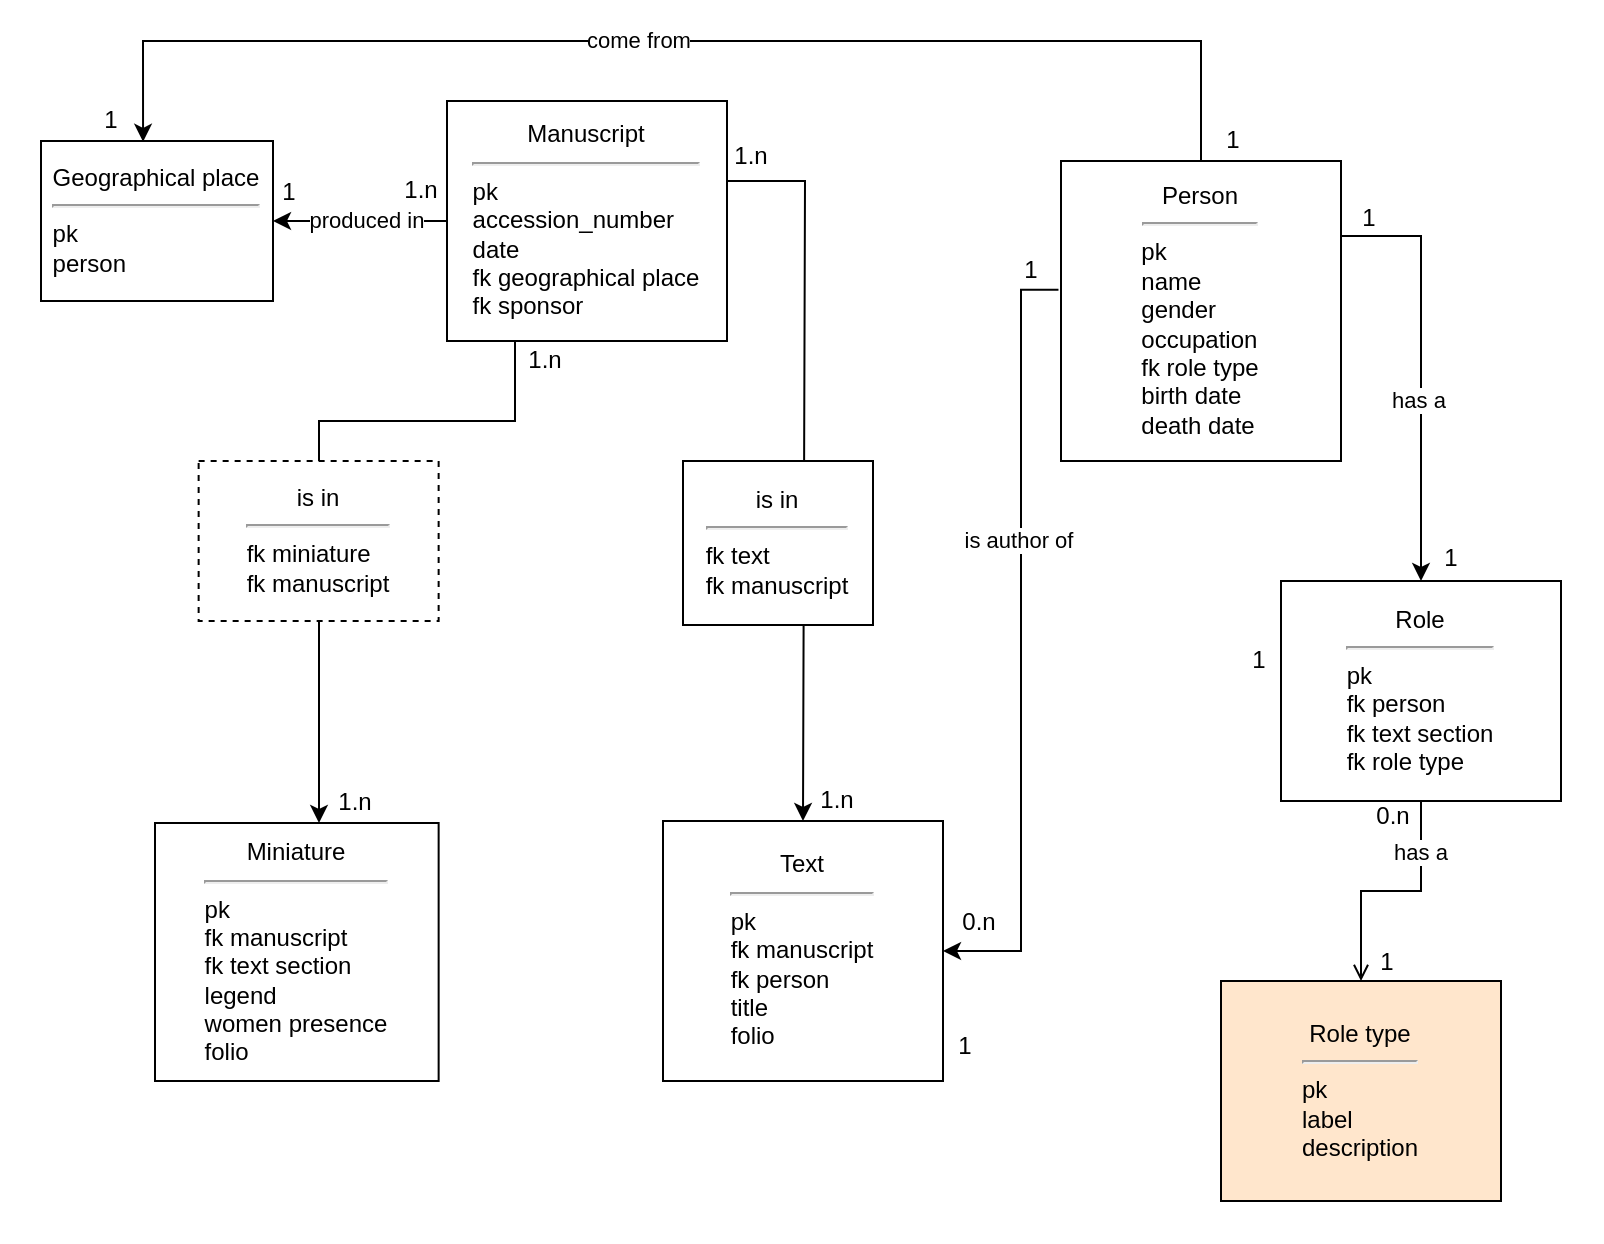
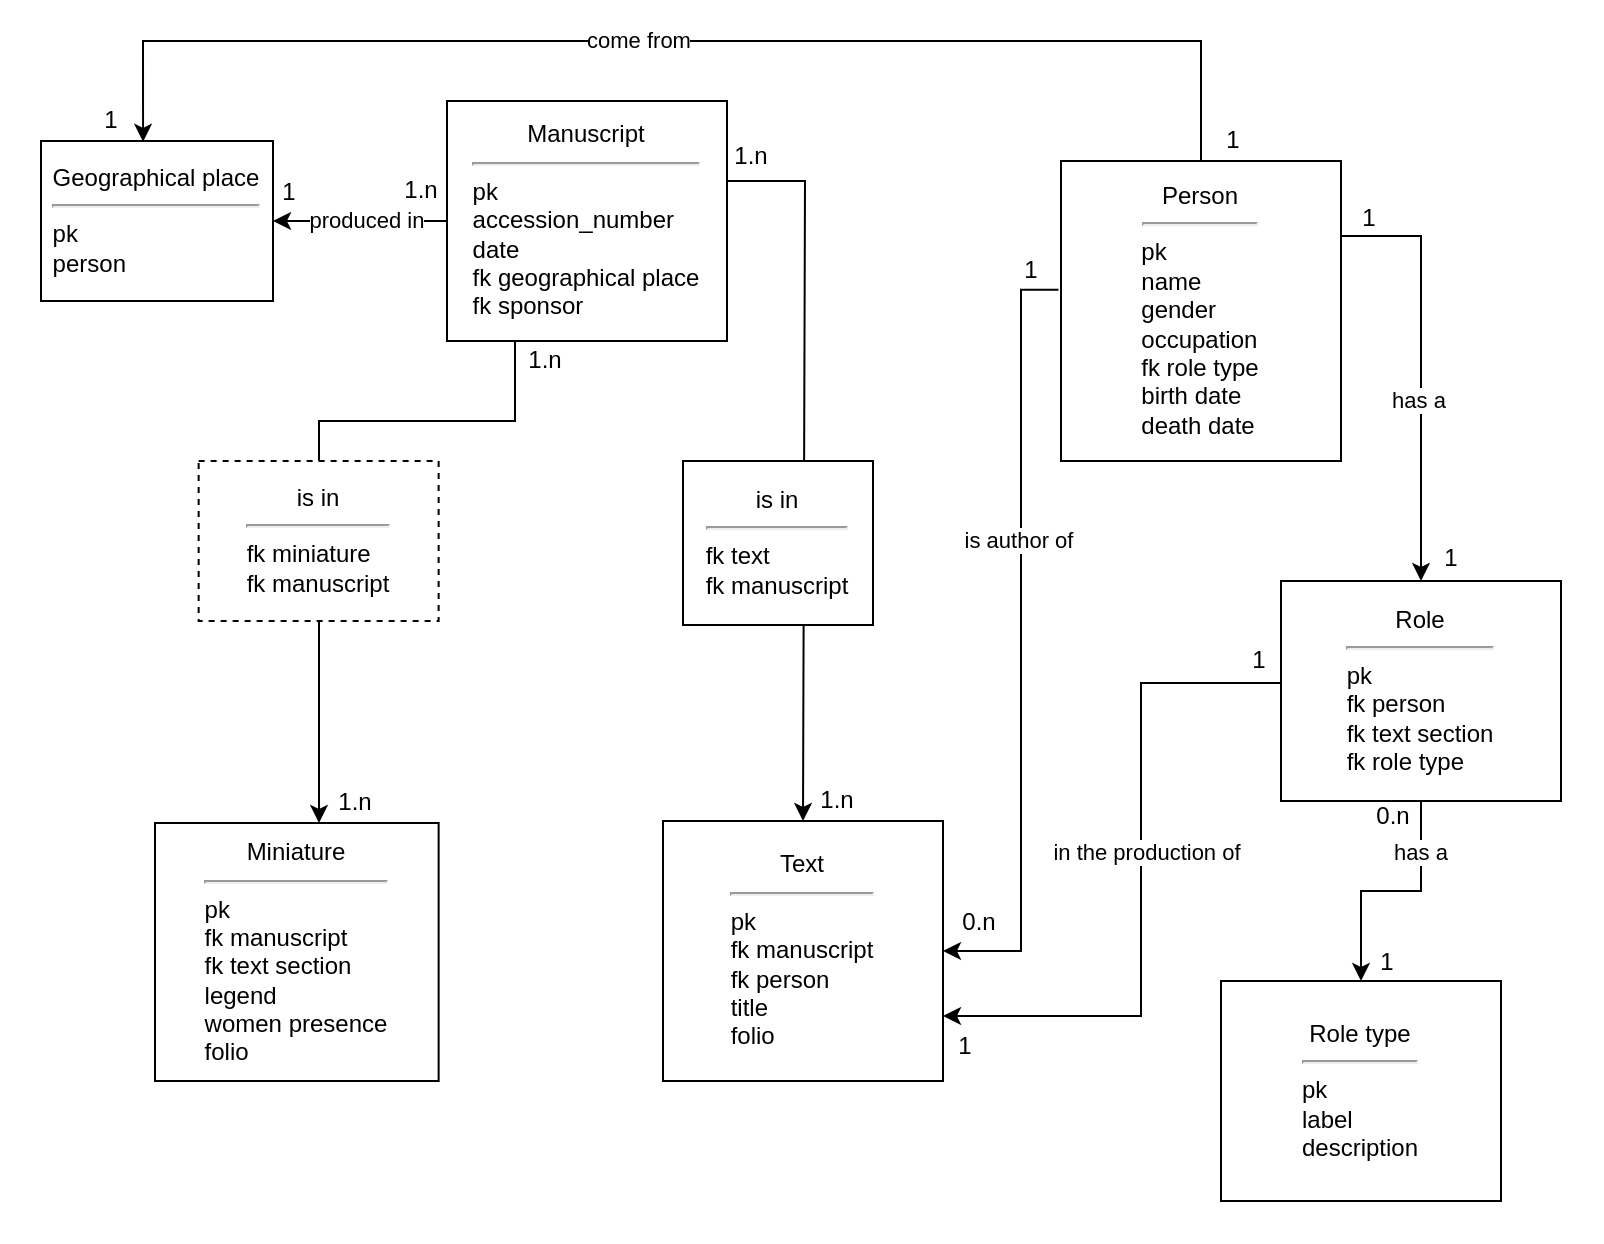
  <mxCell id="0" />
  <mxCell id="1" parent="0" />
  <mxCell id="2" style="edgeStyle=orthogonalEdgeStyle;rounded=0;orthogonalLoop=1;jettySize=auto;html=1;" parent="1" source="6" target="12" edge="1"><mxGeometry relative="1" as="geometry"><Array as="points"><mxPoint x="257" y="210" /><mxPoint x="159" y="210" /></Array></mxGeometry></mxCell>
  <mxCell id="3" style="edgeStyle=orthogonalEdgeStyle;rounded=0;orthogonalLoop=1;jettySize=auto;html=1;entryX=0.5;entryY=0;entryDx=0;entryDy=0;" parent="1" source="6" target="13" edge="1"><mxGeometry relative="1" as="geometry"><Array as="points"><mxPoint x="402" y="90" /></Array></mxGeometry></mxCell>
  <mxCell id="4" style="edgeStyle=orthogonalEdgeStyle;rounded=0;orthogonalLoop=1;jettySize=auto;html=1;exitX=0;exitY=0.5;exitDx=0;exitDy=0;entryX=1;entryY=0.5;entryDx=0;entryDy=0;" edge="1" parent="1" source="6" target="14"><mxGeometry relative="1" as="geometry" /></mxCell>
  <mxCell id="5" value="produced in" style="edgeLabel;html=1;align=center;verticalAlign=middle;resizable=0;points=[];" vertex="1" connectable="0" parent="4"><mxGeometry x="0.032" y="2" relative="1" as="geometry"><mxPoint x="4" y="-3" as="offset" /></mxGeometry></mxCell>
  <mxCell id="6" value="&lt;div&gt;Manuscript&lt;/div&gt;&lt;div&gt;&lt;hr&gt;&lt;/div&gt;&lt;div align=&quot;left&quot;&gt;pk&lt;/div&gt;&lt;div align=&quot;left&quot;&gt;accession_number&lt;/div&gt;&lt;div align=&quot;left&quot;&gt;date&lt;/div&gt;&lt;div align=&quot;left&quot;&gt;fk geographical place&lt;/div&gt;&lt;div align=&quot;left&quot;&gt;fk sponsor&lt;br&gt;&lt;/div&gt;" style="rounded=0;whiteSpace=wrap;html=1;" parent="1" vertex="1"><mxGeometry x="223" y="50" width="140" height="120" as="geometry" /></mxCell>
- <mxCell id="9" style="edgeStyle=orthogonalEdgeStyle;rounded=0;orthogonalLoop=1;jettySize=auto;html=1;exitX=0.5;exitY=1;exitDx=0;exitDy=0;entryX=0.5;entryY=0;entryDx=0;entryDy=0;endArrow=open;" edge="1" parent="1" source="11" target="25"><mxGeometry relative="1" as="geometry" /></mxCell>
+ <mxCell id="7" style="edgeStyle=orthogonalEdgeStyle;rounded=0;orthogonalLoop=1;jettySize=auto;html=1;exitX=0;exitY=0.5;exitDx=0;exitDy=0;entryX=1;entryY=0.75;entryDx=0;entryDy=0;" edge="1" parent="1" source="11" target="13"><mxGeometry relative="1" as="geometry"><Array as="points"><mxPoint x="570" y="341" /><mxPoint x="570" y="507" /></Array></mxGeometry></mxCell>
+ <mxCell id="8" value="in the production of" style="edgeLabel;html=1;align=center;verticalAlign=middle;resizable=0;points=[];" vertex="1" connectable="0" parent="7"><mxGeometry x="-0.072" y="2" relative="1" as="geometry"><mxPoint as="offset" /></mxGeometry></mxCell>
+ <mxCell id="9" style="edgeStyle=orthogonalEdgeStyle;rounded=0;orthogonalLoop=1;jettySize=auto;html=1;exitX=0.5;exitY=1;exitDx=0;exitDy=0;entryX=0.5;entryY=0;entryDx=0;entryDy=0;" edge="1" parent="1" source="11" target="25"><mxGeometry relative="1" as="geometry" /></mxCell>
  <mxCell id="10" value="has a" style="edgeLabel;html=1;align=center;verticalAlign=middle;resizable=0;points=[];" vertex="1" connectable="0" parent="9"><mxGeometry x="-0.591" y="3" relative="1" as="geometry"><mxPoint x="-4" as="offset" /></mxGeometry></mxCell>
  <mxCell id="11" value="&lt;div&gt;Role&lt;br&gt;&lt;/div&gt;&lt;div&gt;&lt;hr&gt;&lt;/div&gt;&lt;div align=&quot;left&quot;&gt;pk&lt;/div&gt;&lt;div align=&quot;left&quot;&gt;fk person&lt;/div&gt;&lt;div align=&quot;left&quot;&gt;fk text section&lt;/div&gt;&lt;div align=&quot;left&quot;&gt;fk role type&lt;br&gt;&lt;/div&gt;" style="rounded=0;whiteSpace=wrap;html=1;" parent="1" vertex="1"><mxGeometry x="640" y="290" width="140" height="110" as="geometry" /></mxCell>
  <mxCell id="12" value="&lt;div&gt;Miniature&lt;br&gt;&lt;/div&gt;&lt;div&gt;&lt;hr&gt;&lt;/div&gt;&lt;div align=&quot;left&quot;&gt;pk&lt;/div&gt;&lt;div align=&quot;left&quot;&gt;fk manuscript&lt;/div&gt;&lt;div align=&quot;left&quot;&gt;fk text section&lt;br&gt;&lt;/div&gt;&lt;div align=&quot;left&quot;&gt;legend&lt;/div&gt;&lt;div align=&quot;left&quot;&gt;women presence&lt;/div&gt;&lt;div align=&quot;left&quot;&gt;folio&lt;br&gt;&lt;/div&gt;" style="rounded=0;whiteSpace=wrap;html=1;" parent="1" vertex="1"><mxGeometry x="77" y="411" width="141.82" height="129" as="geometry" /></mxCell>
  <mxCell id="13" value="&lt;div align=&quot;center&quot;&gt;Text&lt;/div&gt;&lt;div align=&quot;center&quot;&gt;&lt;hr&gt;&lt;/div&gt;&lt;div align=&quot;left&quot;&gt;pk&lt;/div&gt;&lt;div align=&quot;left&quot;&gt;fk manuscript&lt;br&gt;&lt;/div&gt;&lt;div align=&quot;left&quot;&gt;fk person&lt;br&gt;&lt;/div&gt;&lt;div align=&quot;left&quot;&gt;title&lt;/div&gt;&lt;div align=&quot;left&quot;&gt;folio&lt;/div&gt;" style="rounded=0;whiteSpace=wrap;html=1;align=center;" parent="1" vertex="1"><mxGeometry x="331" y="410" width="140" height="130" as="geometry" /></mxCell>
  <mxCell id="14" value="&lt;div&gt;Geographical place&lt;br&gt;&lt;/div&gt;&lt;div&gt;&lt;hr&gt;&lt;/div&gt;&lt;div align=&quot;left&quot;&gt;pk&lt;/div&gt;&lt;div align=&quot;left&quot;&gt;person&lt;br&gt;&lt;/div&gt;" style="rounded=0;whiteSpace=wrap;html=1;" parent="1" vertex="1"><mxGeometry x="20" y="70" width="116" height="80" as="geometry" /></mxCell>
  <mxCell id="15" style="edgeStyle=orthogonalEdgeStyle;rounded=0;orthogonalLoop=1;jettySize=auto;html=1;exitX=-0.009;exitY=0.429;exitDx=0;exitDy=0;entryX=1;entryY=0.5;entryDx=0;entryDy=0;exitPerimeter=0;" edge="1" parent="1" source="28" target="13"><mxGeometry relative="1" as="geometry"><mxPoint x="515.75" y="222" as="sourcePoint" /><Array as="points"><mxPoint x="510" y="144" /><mxPoint x="510" y="475" /></Array></mxGeometry></mxCell>
  <mxCell id="16" value="is author of" style="edgeLabel;html=1;align=center;verticalAlign=middle;resizable=0;points=[];" vertex="1" connectable="0" parent="15"><mxGeometry x="-0.339" y="-2" relative="1" as="geometry"><mxPoint y="16" as="offset" /></mxGeometry></mxCell>
  <mxCell id="17" style="edgeStyle=orthogonalEdgeStyle;rounded=0;orthogonalLoop=1;jettySize=auto;html=1;exitX=1;exitY=0.25;exitDx=0;exitDy=0;entryX=0.5;entryY=0;entryDx=0;entryDy=0;" edge="1" parent="1" source="28" target="11"><mxGeometry relative="1" as="geometry"><mxPoint x="587.25" y="222" as="sourcePoint" /></mxGeometry></mxCell>
  <mxCell id="18" value="has a" style="edgeLabel;html=1;align=center;verticalAlign=middle;resizable=0;points=[];" vertex="1" connectable="0" parent="17"><mxGeometry x="0.125" y="3" relative="1" as="geometry"><mxPoint x="-5" y="2" as="offset" /></mxGeometry></mxCell>
  <mxCell id="19" value="&lt;div&gt;is in&lt;br&gt;&lt;/div&gt;&lt;div&gt;&lt;hr&gt;&lt;/div&gt;&lt;div align=&quot;left&quot;&gt;fk miniature&lt;br&gt;&lt;/div&gt;&lt;div align=&quot;left&quot;&gt;fk manuscript&lt;br&gt;&lt;/div&gt;" style="rounded=0;whiteSpace=wrap;html=1;dashed=1;" parent="1" vertex="1"><mxGeometry x="98.82" y="230" width="120" height="80" as="geometry" /></mxCell>
  <mxCell id="20" value="&lt;div&gt;is in&lt;br&gt;&lt;/div&gt;&lt;div&gt;&lt;hr&gt;&lt;/div&gt;&lt;div align=&quot;left&quot;&gt;fk text&lt;/div&gt;&lt;div align=&quot;left&quot;&gt;fk manuscript&lt;br&gt;&lt;/div&gt;" style="rounded=0;whiteSpace=wrap;html=1;" parent="1" vertex="1"><mxGeometry x="341" y="230" width="95" height="82" as="geometry" /></mxCell>
  <mxCell id="21" value="1.n" style="text;html=1;align=center;verticalAlign=middle;resizable=0;points=[];autosize=1;strokeColor=none;fillColor=none;" parent="1" vertex="1"><mxGeometry x="157" y="386" width="40" height="30" as="geometry" /></mxCell>
  <mxCell id="22" value="1.n" style="text;html=1;align=center;verticalAlign=middle;resizable=0;points=[];autosize=1;strokeColor=none;fillColor=none;" parent="1" vertex="1"><mxGeometry x="252" y="165" width="40" height="30" as="geometry" /></mxCell>
  <mxCell id="23" value="1.n" style="text;html=1;align=center;verticalAlign=middle;resizable=0;points=[];autosize=1;strokeColor=none;fillColor=none;" parent="1" vertex="1"><mxGeometry x="355" y="63" width="40" height="30" as="geometry" /></mxCell>
  <mxCell id="24" value="1.n" style="text;html=1;align=center;verticalAlign=middle;resizable=0;points=[];autosize=1;strokeColor=none;fillColor=none;" parent="1" vertex="1"><mxGeometry x="398" y="385" width="40" height="30" as="geometry" /></mxCell>
- <mxCell id="25" value="&lt;div&gt;Role type&lt;br&gt;&lt;/div&gt;&lt;div&gt;&lt;hr&gt;&lt;/div&gt;&lt;div align=&quot;left&quot;&gt;pk&lt;br&gt;&lt;/div&gt;&lt;div align=&quot;left&quot;&gt;label&lt;/div&gt;&lt;div align=&quot;left&quot;&gt;description&lt;br&gt;&lt;/div&gt;" style="rounded=0;whiteSpace=wrap;html=1;fillColor=#ffe6cc;" vertex="1" parent="1"><mxGeometry x="610" y="490" width="140" height="110" as="geometry" /></mxCell>
+ <mxCell id="25" value="&lt;div&gt;Role type&lt;br&gt;&lt;/div&gt;&lt;div&gt;&lt;hr&gt;&lt;/div&gt;&lt;div align=&quot;left&quot;&gt;pk&lt;br&gt;&lt;/div&gt;&lt;div align=&quot;left&quot;&gt;label&lt;/div&gt;&lt;div align=&quot;left&quot;&gt;description&lt;br&gt;&lt;/div&gt;" style="rounded=0;whiteSpace=wrap;html=1;" vertex="1" parent="1"><mxGeometry x="610" y="490" width="140" height="110" as="geometry" /></mxCell>
  <mxCell id="26" style="edgeStyle=orthogonalEdgeStyle;rounded=0;orthogonalLoop=1;jettySize=auto;html=1;exitX=0.5;exitY=0;exitDx=0;exitDy=0;entryX=0.44;entryY=0.005;entryDx=0;entryDy=0;entryPerimeter=0;" edge="1" parent="1" source="28" target="14"><mxGeometry relative="1" as="geometry"><Array as="points"><mxPoint x="600" y="20" /><mxPoint x="71" y="20" /></Array></mxGeometry></mxCell>
  <mxCell id="27" value="come from" style="edgeLabel;html=1;align=center;verticalAlign=middle;resizable=0;points=[];" vertex="1" connectable="0" parent="26"><mxGeometry x="0.073" y="1" relative="1" as="geometry"><mxPoint x="1" y="-2" as="offset" /></mxGeometry></mxCell>
  <mxCell id="28" value="&lt;div align=&quot;center&quot;&gt;Person&lt;br&gt;&lt;/div&gt;&lt;div align=&quot;center&quot;&gt;&lt;hr&gt;&lt;/div&gt;&lt;div align=&quot;left&quot;&gt;pk&lt;/div&gt;&lt;div align=&quot;left&quot;&gt;name&lt;/div&gt;&lt;div align=&quot;left&quot;&gt;gender&lt;/div&gt;&lt;div align=&quot;left&quot;&gt;occupation&lt;/div&gt;&lt;div align=&quot;left&quot;&gt;fk role type&lt;/div&gt;&lt;div align=&quot;left&quot;&gt;birth date&lt;/div&gt;&lt;div align=&quot;left&quot;&gt;death date&lt;br&gt;&lt;/div&gt;" style="rounded=0;whiteSpace=wrap;html=1;align=center;" vertex="1" parent="1"><mxGeometry x="530" y="80" width="140" height="150" as="geometry" /></mxCell>
  <mxCell id="29" value="1" style="text;html=1;align=center;verticalAlign=middle;resizable=0;points=[];autosize=1;strokeColor=none;fillColor=none;" vertex="1" parent="1"><mxGeometry x="500" y="120" width="30" height="30" as="geometry" /></mxCell>
  <mxCell id="30" value="0.n" style="text;html=1;align=center;verticalAlign=middle;resizable=0;points=[];autosize=1;strokeColor=none;fillColor=none;" vertex="1" parent="1"><mxGeometry x="469" y="446" width="40" height="30" as="geometry" /></mxCell>
  <mxCell id="31" value="1" style="text;html=1;align=center;verticalAlign=middle;resizable=0;points=[];autosize=1;strokeColor=none;fillColor=none;" vertex="1" parent="1"><mxGeometry x="614" y="315" width="30" height="30" as="geometry" /></mxCell>
  <mxCell id="32" value="1" style="text;html=1;align=center;verticalAlign=middle;resizable=0;points=[];autosize=1;strokeColor=none;fillColor=none;" vertex="1" parent="1"><mxGeometry x="467" y="508" width="30" height="30" as="geometry" /></mxCell>
  <mxCell id="33" value="1" style="text;html=1;align=center;verticalAlign=middle;resizable=0;points=[];autosize=1;strokeColor=none;fillColor=none;" vertex="1" parent="1"><mxGeometry x="678" y="466" width="30" height="30" as="geometry" /></mxCell>
  <mxCell id="34" value="0.n" style="text;html=1;align=center;verticalAlign=middle;resizable=0;points=[];autosize=1;strokeColor=none;fillColor=none;" vertex="1" parent="1"><mxGeometry x="676" y="393" width="40" height="30" as="geometry" /></mxCell>
  <mxCell id="35" value="1.n" style="text;html=1;align=center;verticalAlign=middle;resizable=0;points=[];autosize=1;strokeColor=none;fillColor=none;" vertex="1" parent="1"><mxGeometry x="190" y="80" width="40" height="30" as="geometry" /></mxCell>
  <mxCell id="36" value="1" style="text;html=1;align=center;verticalAlign=middle;resizable=0;points=[];autosize=1;strokeColor=none;fillColor=none;" vertex="1" parent="1"><mxGeometry x="128.91" y="81" width="30" height="30" as="geometry" /></mxCell>
  <mxCell id="37" value="1" style="text;html=1;align=center;verticalAlign=middle;resizable=0;points=[];autosize=1;strokeColor=none;fillColor=none;" vertex="1" parent="1"><mxGeometry x="40" y="45" width="30" height="30" as="geometry" /></mxCell>
  <mxCell id="38" value="1" style="text;html=1;align=center;verticalAlign=middle;resizable=0;points=[];autosize=1;strokeColor=none;fillColor=none;" vertex="1" parent="1"><mxGeometry x="601" y="55" width="30" height="30" as="geometry" /></mxCell>
  <mxCell id="39" value="1" style="text;html=1;align=center;verticalAlign=middle;resizable=0;points=[];autosize=1;strokeColor=none;fillColor=none;" vertex="1" parent="1"><mxGeometry x="669" y="94" width="30" height="30" as="geometry" /></mxCell>
  <mxCell id="40" value="1" style="text;html=1;align=center;verticalAlign=middle;resizable=0;points=[];autosize=1;strokeColor=none;fillColor=none;" vertex="1" parent="1"><mxGeometry x="710" y="264" width="30" height="30" as="geometry" /></mxCell>
